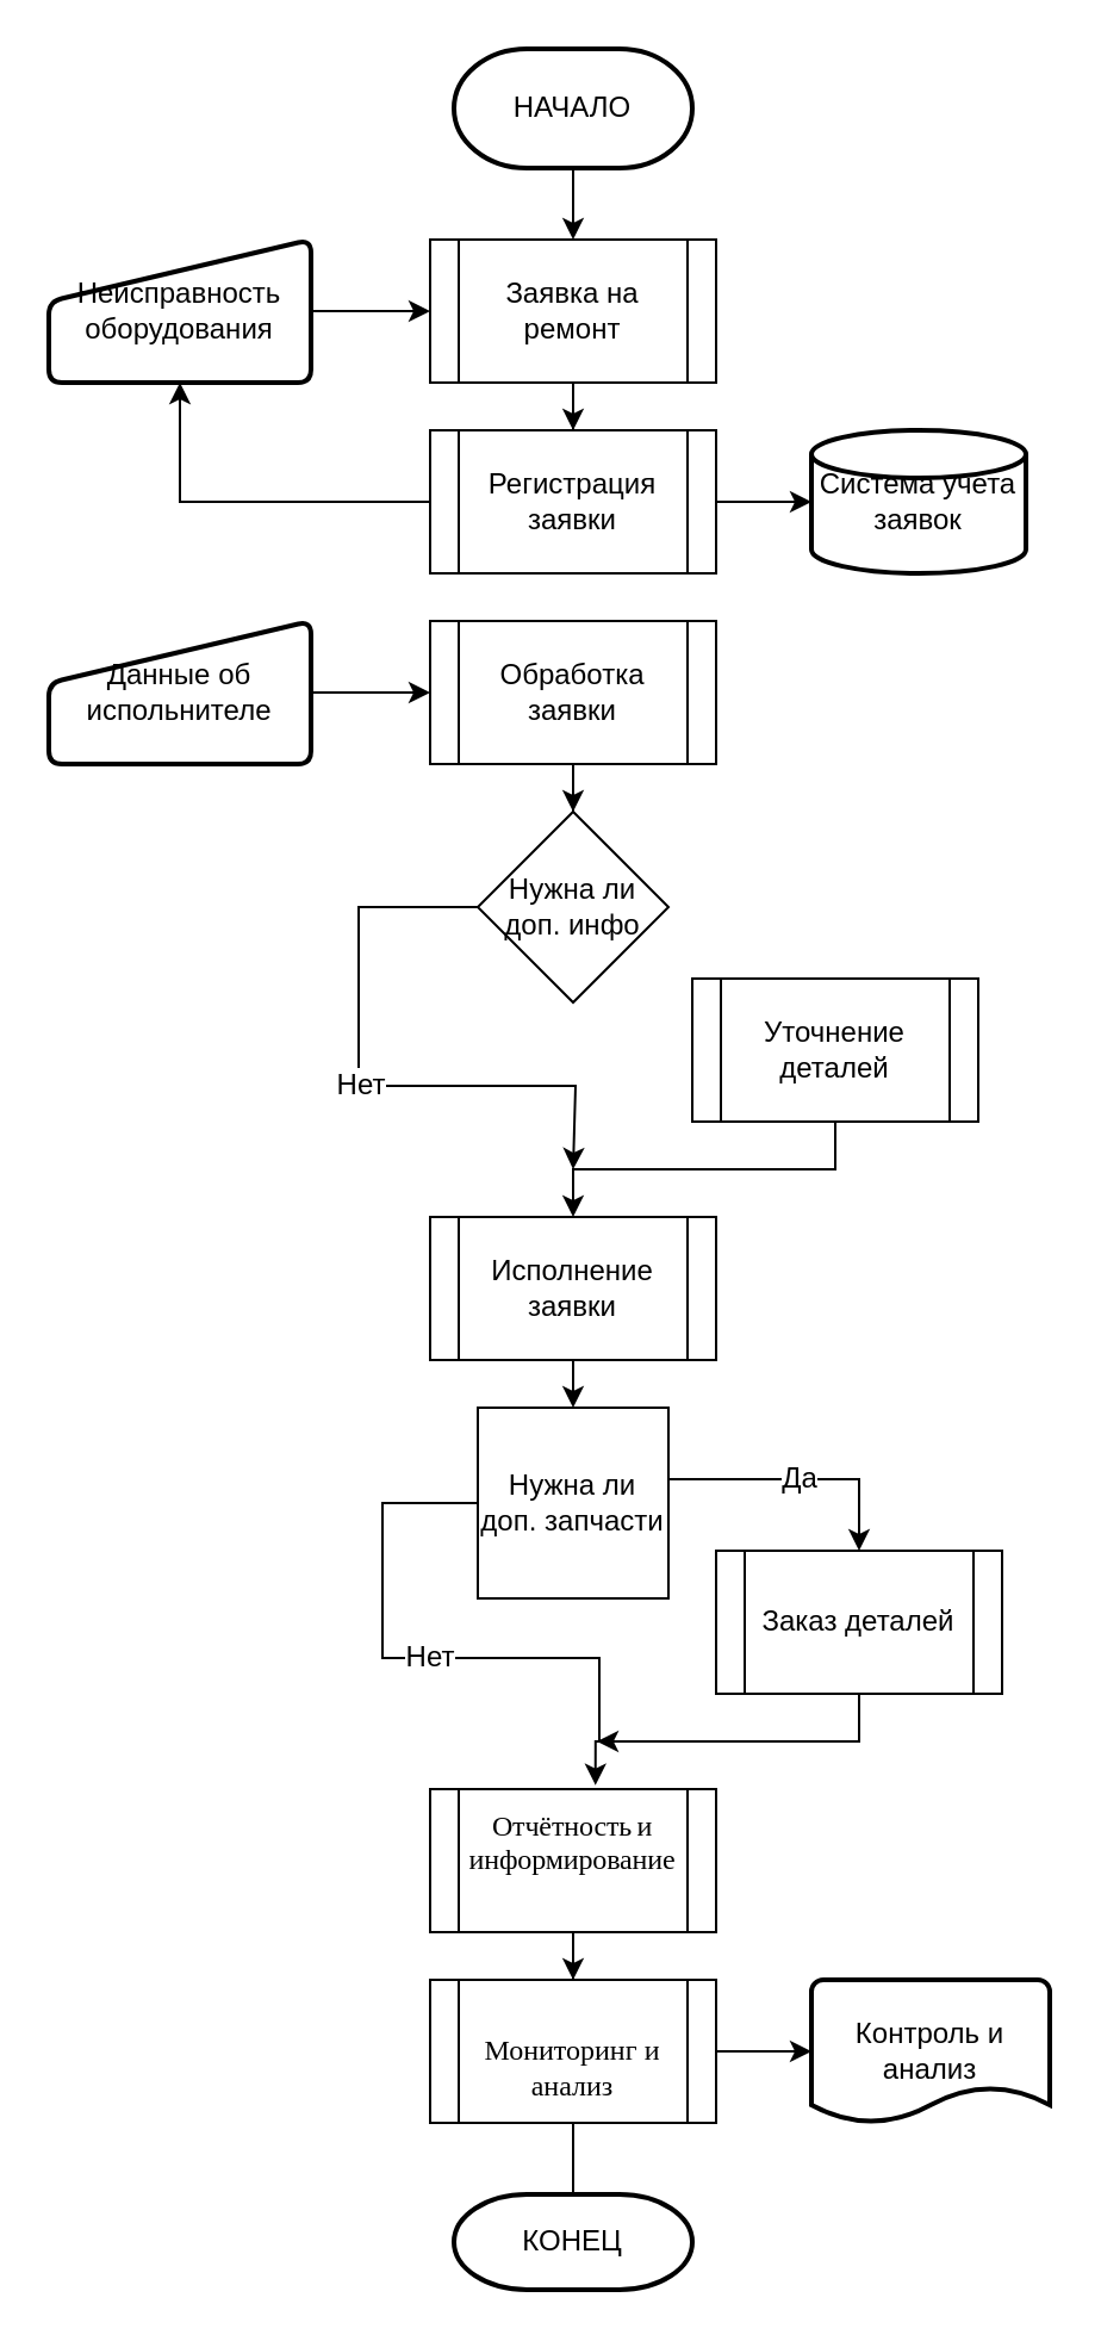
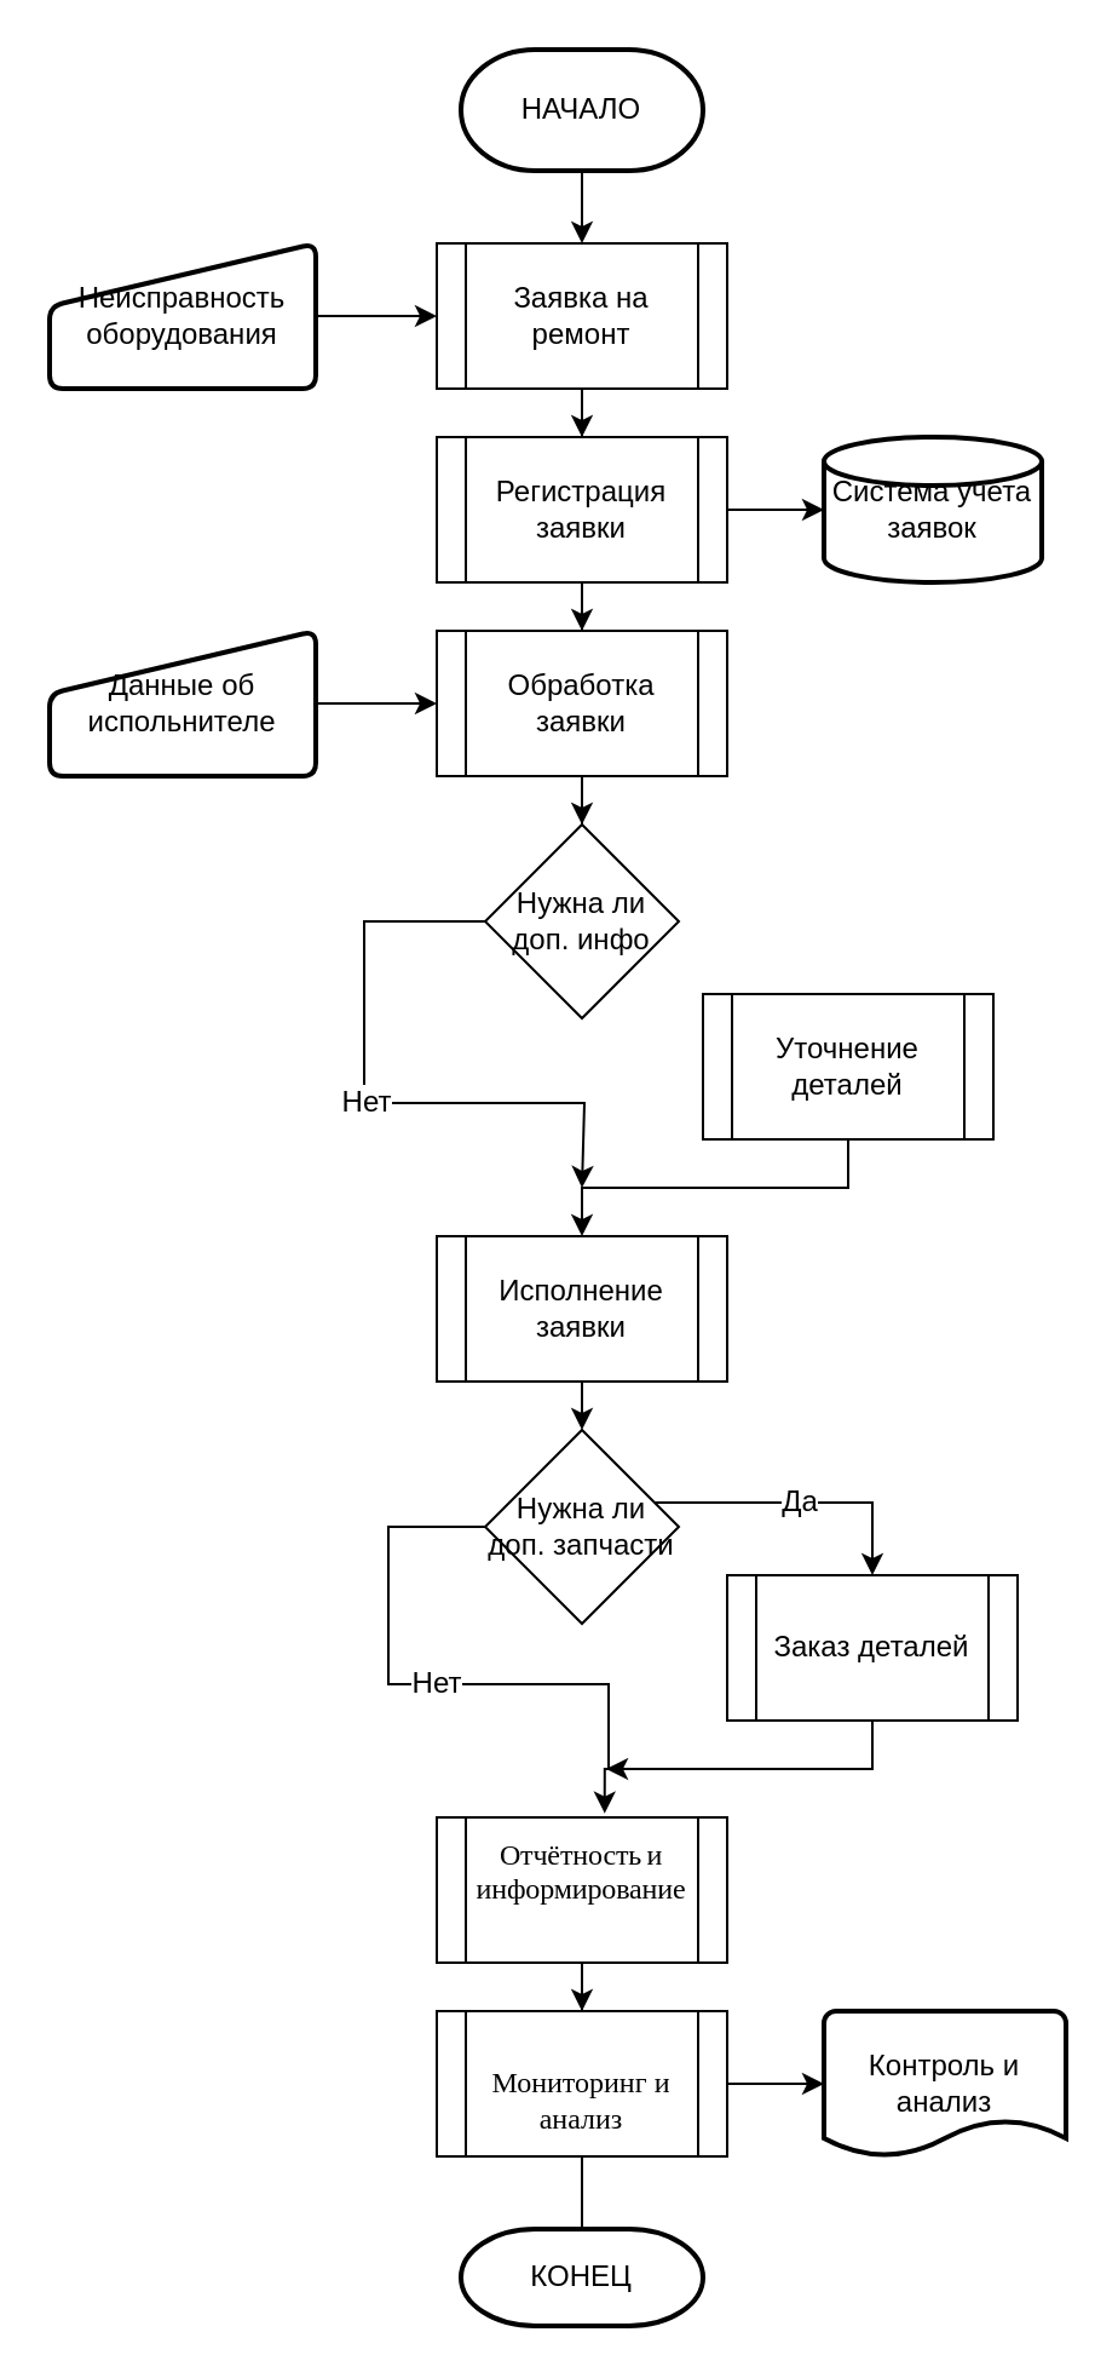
  <mxCell id="0" />
  <mxCell id="1" parent="0" />
  <mxCell id="2" value="" style="edgeStyle=orthogonalEdgeStyle;rounded=0;orthogonalLoop=1;jettySize=auto;html=1;fontSize=12;fontStyle=0;align=center;" parent="1" source="3" target="5" edge="1"><mxGeometry relative="1" as="geometry" /></mxCell>
  <mxCell id="3" value="НАЧАЛО" style="strokeWidth=2;html=1;shape=mxgraph.flowchart.terminator;whiteSpace=wrap;fontSize=12;fontStyle=0;align=center;" parent="1" vertex="1"><mxGeometry x="190" y="20" width="100" height="50" as="geometry" /></mxCell>
  <mxCell id="4" value="" style="edgeStyle=orthogonalEdgeStyle;rounded=0;orthogonalLoop=1;jettySize=auto;html=1;fontSize=12;fontStyle=0;align=center;" parent="1" source="5" target="10" edge="1"><mxGeometry relative="1" as="geometry" /></mxCell>
  <mxCell id="5" value="Заявка на ремонт" style="shape=process;whiteSpace=wrap;html=1;backgroundOutline=1;fontSize=12;fontStyle=0;align=center;" parent="1" vertex="1"><mxGeometry x="180" y="100" width="120" height="60" as="geometry" /></mxCell>
  <mxCell id="6" value="" style="edgeStyle=orthogonalEdgeStyle;rounded=0;orthogonalLoop=1;jettySize=auto;html=1;fontSize=12;fontStyle=0;align=center;" parent="1" source="7" target="5" edge="1"><mxGeometry relative="1" as="geometry" /></mxCell>
  <mxCell id="7" value="Неисправность оборудования" style="html=1;strokeWidth=2;shape=manualInput;whiteSpace=wrap;rounded=1;size=26;arcSize=11;fontSize=12;fontStyle=0;align=center;" parent="1" vertex="1"><mxGeometry x="20" y="100" width="110" height="60" as="geometry" /></mxCell>
  <mxCell id="8" value="" style="edgeStyle=orthogonalEdgeStyle;rounded=0;orthogonalLoop=1;jettySize=auto;html=1;fontSize=12;fontStyle=0;align=center;" parent="1" source="10" target="11" edge="1"><mxGeometry relative="1" as="geometry" /></mxCell>
- <mxCell id="9" value="" style="edgeStyle=orthogonalEdgeStyle;rounded=0;orthogonalLoop=1;jettySize=auto;html=1;fontSize=12;fontStyle=0;align=center;" parent="1" source="10" target="7" edge="1"><mxGeometry relative="1" as="geometry" /></mxCell>
+ <mxCell id="9" value="" style="edgeStyle=orthogonalEdgeStyle;rounded=0;orthogonalLoop=1;jettySize=auto;html=1;fontSize=12;fontStyle=0;align=center;" parent="1" source="10" target="13" edge="1"><mxGeometry relative="1" as="geometry" /></mxCell>
  <mxCell id="10" value="&lt;span style=&quot;font-size: 12px;&quot;&gt;Регистрация&lt;br style=&quot;font-size: 12px;&quot;&gt;заявки&lt;/span&gt;" style="shape=process;whiteSpace=wrap;html=1;backgroundOutline=1;fontSize=12;fontStyle=0;align=center;" parent="1" vertex="1"><mxGeometry x="180" y="180" width="120" height="60" as="geometry" /></mxCell>
  <mxCell id="11" value="Система учета заявок" style="strokeWidth=2;html=1;shape=mxgraph.flowchart.database;whiteSpace=wrap;fontSize=12;fontStyle=0;align=center;" parent="1" vertex="1"><mxGeometry x="340" y="180" width="90" height="60" as="geometry" /></mxCell>
  <mxCell id="12" value="" style="edgeStyle=orthogonalEdgeStyle;rounded=0;orthogonalLoop=1;jettySize=auto;html=1;fontSize=12;fontStyle=0;align=center;" parent="1" source="13" target="17" edge="1"><mxGeometry relative="1" as="geometry" /></mxCell>
  <mxCell id="13" value="&lt;span style=&quot;font-size: 12px;&quot;&gt;Обработка&lt;br style=&quot;font-size: 12px;&quot;&gt;заявки&lt;/span&gt;" style="shape=process;whiteSpace=wrap;html=1;backgroundOutline=1;fontSize=12;fontStyle=0;align=center;" parent="1" vertex="1"><mxGeometry x="180" y="260" width="120" height="60" as="geometry" /></mxCell>
  <mxCell id="14" value="" style="edgeStyle=orthogonalEdgeStyle;rounded=0;orthogonalLoop=1;jettySize=auto;html=1;fontSize=12;fontStyle=0;align=center;" parent="1" source="15" target="13" edge="1"><mxGeometry relative="1" as="geometry" /></mxCell>
  <mxCell id="15" value="Данные об испольнителе" style="html=1;strokeWidth=2;shape=manualInput;whiteSpace=wrap;rounded=1;size=26;arcSize=11;fontSize=12;fontStyle=0;align=center;" parent="1" vertex="1"><mxGeometry x="20" y="260" width="110" height="60" as="geometry" /></mxCell>
  <mxCell id="16" value="Нет" style="edgeStyle=orthogonalEdgeStyle;rounded=0;orthogonalLoop=1;jettySize=auto;html=1;exitX=0;exitY=0.5;exitDx=0;exitDy=0;fontSize=12;fontStyle=0;align=center;" parent="1" source="17" edge="1"><mxGeometry relative="1" as="geometry"><mxPoint x="240" y="490" as="targetPoint" /><Array as="points"><mxPoint x="150" y="380" /><mxPoint x="150" y="455" /><mxPoint x="241" y="455" /><mxPoint x="241" y="490" /></Array></mxGeometry></mxCell>
  <mxCell id="17" value="Нужна ли доп. инфо" style="rhombus;whiteSpace=wrap;html=1;fontSize=12;fontStyle=0;align=center;" parent="1" vertex="1"><mxGeometry x="200" y="340" width="80" height="80" as="geometry" /></mxCell>
  <mxCell id="18" style="edgeStyle=orthogonalEdgeStyle;rounded=0;orthogonalLoop=1;jettySize=auto;html=1;exitX=0.5;exitY=1;exitDx=0;exitDy=0;entryX=0.5;entryY=0;entryDx=0;entryDy=0;fontSize=12;fontStyle=0;align=center;" parent="1" source="19" target="21" edge="1"><mxGeometry relative="1" as="geometry"><mxPoint x="240" y="490" as="targetPoint" /><Array as="points"><mxPoint x="350" y="490" /><mxPoint x="240" y="490" /></Array></mxGeometry></mxCell>
  <mxCell id="19" value="Уточнение деталей" style="shape=process;whiteSpace=wrap;html=1;backgroundOutline=1;fontSize=12;fontStyle=0;align=center;" parent="1" vertex="1"><mxGeometry x="290" y="410" width="120" height="60" as="geometry" /></mxCell>
  <mxCell id="20" style="edgeStyle=orthogonalEdgeStyle;rounded=0;orthogonalLoop=1;jettySize=auto;html=1;exitX=0.5;exitY=1;exitDx=0;exitDy=0;entryX=0.5;entryY=0;entryDx=0;entryDy=0;fontSize=12;fontStyle=0;align=center;" parent="1" source="21" target="24" edge="1"><mxGeometry relative="1" as="geometry" /></mxCell>
  <mxCell id="21" value="&lt;span style=&quot;font-size: 12px;&quot;&gt;Исполнение&lt;br style=&quot;font-size: 12px;&quot;&gt;заявки&lt;/span&gt;" style="shape=process;whiteSpace=wrap;html=1;backgroundOutline=1;fontSize=12;fontStyle=0;align=center;" parent="1" vertex="1"><mxGeometry x="180" y="510" width="120" height="60" as="geometry" /></mxCell>
  <mxCell id="22" value="Да" style="edgeStyle=orthogonalEdgeStyle;rounded=0;orthogonalLoop=1;jettySize=auto;html=1;fontSize=12;fontStyle=0;align=center;" parent="1" source="24" target="26" edge="1"><mxGeometry relative="1" as="geometry"><Array as="points"><mxPoint x="360" y="620" /></Array></mxGeometry></mxCell>
  <mxCell id="23" value="Нет" style="edgeStyle=orthogonalEdgeStyle;rounded=0;orthogonalLoop=1;jettySize=auto;html=1;exitX=0;exitY=0.5;exitDx=0;exitDy=0;entryX=0.578;entryY=-0.028;entryDx=0;entryDy=0;entryPerimeter=0;fontSize=12;fontStyle=0;align=center;" parent="1" source="24" target="28" edge="1"><mxGeometry relative="1" as="geometry"><mxPoint x="250" y="730" as="targetPoint" /><Array as="points"><mxPoint x="160" y="630" /><mxPoint x="160" y="695" /><mxPoint x="251" y="695" /><mxPoint x="251" y="730" /><mxPoint x="249" y="730" /></Array></mxGeometry></mxCell>
- <mxCell id="24" value="Нужна ли доп. запчасти" style="whiteSpace=wrap;html=1;fontSize=12;fontStyle=0;align=center;rounded=0;" parent="1" vertex="1"><mxGeometry x="200" y="590" width="80" height="80" as="geometry" /></mxCell>
+ <mxCell id="24" value="Нужна ли доп. запчасти" style="rhombus;whiteSpace=wrap;html=1;fontSize=12;fontStyle=0;align=center;" parent="1" vertex="1"><mxGeometry x="200" y="590" width="80" height="80" as="geometry" /></mxCell>
  <mxCell id="25" style="edgeStyle=orthogonalEdgeStyle;rounded=0;orthogonalLoop=1;jettySize=auto;html=1;exitX=0.5;exitY=1;exitDx=0;exitDy=0;fontSize=12;fontStyle=0;align=center;" parent="1" source="26" edge="1"><mxGeometry relative="1" as="geometry"><mxPoint x="250" y="730" as="targetPoint" /><Array as="points"><mxPoint x="360" y="730" /></Array></mxGeometry></mxCell>
  <mxCell id="26" value="Заказ деталей" style="shape=process;whiteSpace=wrap;html=1;backgroundOutline=1;fontSize=12;fontStyle=0;align=center;" parent="1" vertex="1"><mxGeometry x="300" y="650" width="120" height="60" as="geometry" /></mxCell>
  <mxCell id="27" value="" style="edgeStyle=orthogonalEdgeStyle;rounded=0;orthogonalLoop=1;jettySize=auto;html=1;entryX=0.5;entryY=0;entryDx=0;entryDy=0;fontSize=12;fontStyle=0;align=center;" parent="1" source="28" target="31" edge="1"><mxGeometry relative="1" as="geometry" /></mxCell>
  <mxCell id="28" value="&lt;font style=&quot;font-size: 12px;&quot;&gt;&lt;br style=&quot;font-size: 12px;&quot;&gt;&lt;span style=&quot;font-size: 12px;&quot;&gt;&lt;span style=&quot;font-family: &amp;quot;Times New Roman&amp;quot;, serif; letter-spacing: -0.05pt; font-size: 12px;&quot;&gt;Отчётность&lt;/span&gt;&lt;span style=&quot;font-family: &amp;quot;Times New Roman&amp;quot;, serif; letter-spacing: -0.65pt; font-size: 12px;&quot;&gt; &lt;/span&gt;&lt;span style=&quot;font-family: &amp;quot;Times New Roman&amp;quot;, serif; letter-spacing: -0.05pt; font-size: 12px;&quot;&gt;и&lt;/span&gt;&lt;span style=&quot;font-family: &amp;quot;Times New Roman&amp;quot;, serif; font-size: 12px;&quot;&gt; &lt;/span&gt;&lt;span style=&quot;font-family: &amp;quot;Times New Roman&amp;quot;, serif; letter-spacing: -0.05pt; font-size: 12px;&quot;&gt;информирование&lt;/span&gt;&lt;/span&gt;&lt;br style=&quot;font-size: 12px;&quot;&gt;&lt;br style=&quot;font-size: 12px;&quot;&gt;&lt;br style=&quot;font-size: 12px;&quot;&gt;&lt;/font&gt;" style="shape=process;whiteSpace=wrap;html=1;backgroundOutline=1;fontSize=12;fontStyle=0;align=center;" parent="1" vertex="1"><mxGeometry x="180" y="750" width="120" height="60" as="geometry" /></mxCell>
  <mxCell id="29" value="" style="edgeStyle=orthogonalEdgeStyle;rounded=0;orthogonalLoop=1;jettySize=auto;html=1;fontSize=12;fontStyle=0;align=center;" parent="1" source="31" target="32" edge="1"><mxGeometry relative="1" as="geometry" /></mxCell>
  <mxCell id="30" value="" style="edgeStyle=orthogonalEdgeStyle;rounded=0;orthogonalLoop=1;jettySize=auto;html=1;fontSize=12;fontStyle=0;align=center;endArrow=none;" parent="1" source="31" target="33" edge="1"><mxGeometry relative="1" as="geometry" /></mxCell>
  <mxCell id="31" value="&lt;br style=&quot;font-size: 12px;&quot;&gt;&lt;span style=&quot;font-size: 12px;&quot;&gt;&lt;span style=&quot;font-family: &amp;quot;Times New Roman&amp;quot;, serif; font-size: 12px;&quot;&gt;Мониторинг&lt;span style=&quot;letter-spacing: 0.05pt; font-size: 12px;&quot;&gt; &lt;/span&gt;и анализ&lt;/span&gt;&lt;/span&gt;" style="shape=process;whiteSpace=wrap;html=1;backgroundOutline=1;fontSize=12;fontStyle=0;align=center;" parent="1" vertex="1"><mxGeometry x="180" y="830" width="120" height="60" as="geometry" /></mxCell>
  <mxCell id="32" value="Контроль и анализ" style="strokeWidth=2;html=1;shape=mxgraph.flowchart.document2;whiteSpace=wrap;size=0.25;fontSize=12;fontStyle=0;align=center;" parent="1" vertex="1"><mxGeometry x="340" y="830" width="100" height="60" as="geometry" /></mxCell>
  <mxCell id="33" value="КОНЕЦ" style="strokeWidth=2;html=1;shape=mxgraph.flowchart.terminator;whiteSpace=wrap;fontSize=12;fontStyle=0;align=center;" parent="1" vertex="1"><mxGeometry x="190" y="920" width="100" height="40" as="geometry" /></mxCell>
